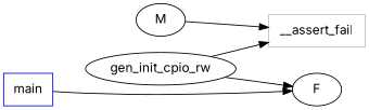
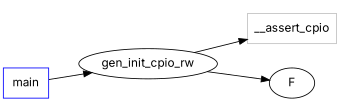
  digraph {
    fontname=Inter
    rankdir=LR
    node [fontname=Inter]
    edge [fontname=Inter]
    main [color=blue shape=box]
    gen_init_cpio_rw
-   __assert_fail [color=grey shape=box]
+   __assert_fail [color=grey shape=box label=__assert_cpio]
    F
-   M
-   main -> F
+   main -> gen_init_cpio_rw
    gen_init_cpio_rw -> __assert_fail
    gen_init_cpio_rw -> F
-   M -> __assert_fail
  }
